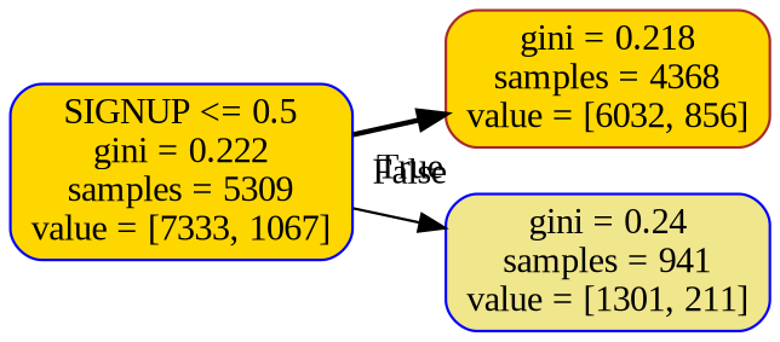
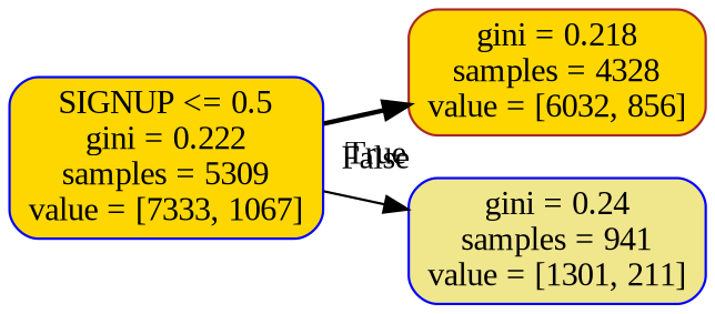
  digraph {
    rankdir=LR
    fontname="Liberation Serif"
    node [color=blue fillcolor=gold fontname="Liberation Serif" shape=box style="filled, rounded"]
    edge [fontname="Liberation Serif" labeldistance=2.5]
    n1 [label="SIGNUP <= 0.5\ngini = 0.222\nsamples = 5309\nvalue = [7333, 1067]"]
-   n2 [color=brown label="gini = 0.218\nsamples = 4368\nvalue = [6032, 856]"]
+   n2 [color=brown label="gini = 0.218\nsamples = 4328\nvalue = [6032, 856]"]
    n3 [fillcolor=khaki label="gini = 0.24\nsamples = 941\nvalue = [1301, 211]"]
    n1 -> n2 [headlabel=True labelangle=45 style=bold]
    n1 -> n3 [headlabel=False labelangle=-45 style=solid]
  }
